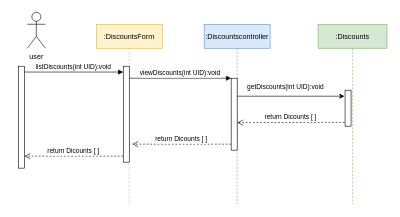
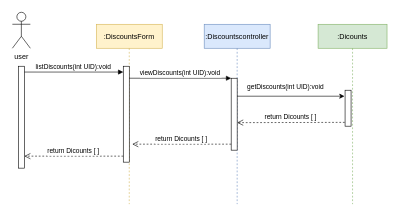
  <mxCell id="0" />
  <mxCell id="1" parent="0" />
  <mxCell id="2" value=":DiscountsForm" style="shape=umlLifeline;perimeter=lifelinePerimeter;container=1;collapsible=0;recursiveResize=0;rounded=0;shadow=0;strokeWidth=1;fillColor=#fff2cc;strokeColor=#d6b656;" parent="1" vertex="1"><mxGeometry x="160" y="40" width="110" height="300" as="geometry" /></mxCell>
  <mxCell id="3" value="" style="points=[];perimeter=orthogonalPerimeter;rounded=0;shadow=0;strokeWidth=1;" parent="2" vertex="1"><mxGeometry x="45" y="70" width="10" height="160" as="geometry" /></mxCell>
  <mxCell id="4" value="return Dicounts [ ]" style="verticalAlign=bottom;endArrow=open;dashed=1;endSize=8;exitX=-0.061;exitY=0.894;shadow=0;strokeWidth=1;exitDx=0;exitDy=0;exitPerimeter=0;" edge="1" parent="2"><mxGeometry relative="1" as="geometry"><mxPoint x="-120" y="220" as="targetPoint" /><mxPoint x="45.0" y="220" as="sourcePoint" /></mxGeometry></mxCell>
  <mxCell id="5" value=":Discountscontroller" style="shape=umlLifeline;perimeter=lifelinePerimeter;container=1;collapsible=0;recursiveResize=0;rounded=0;shadow=0;strokeWidth=1;fillColor=#dae8fc;strokeColor=#6c8ebf;" parent="1" vertex="1"><mxGeometry x="340" y="40" width="110" height="300" as="geometry" /></mxCell>
  <mxCell id="6" value="" style="points=[];perimeter=orthogonalPerimeter;rounded=0;shadow=0;strokeWidth=1;" parent="5" vertex="1"><mxGeometry x="45" y="90" width="10" height="120" as="geometry" /></mxCell>
  <mxCell id="7" value="return Dicounts [ ]" style="verticalAlign=bottom;endArrow=open;dashed=1;endSize=8;exitX=-0.061;exitY=0.894;shadow=0;strokeWidth=1;exitDx=0;exitDy=0;exitPerimeter=0;" edge="1" parent="5"><mxGeometry relative="1" as="geometry"><mxPoint x="-120" y="200" as="targetPoint" /><mxPoint x="45.0" y="200" as="sourcePoint" /></mxGeometry></mxCell>
  <mxCell id="8" value="viewDiscounts(int UID):void" style="verticalAlign=bottom;endArrow=block;entryX=0;entryY=0;shadow=0;strokeWidth=1;" parent="1" source="3" target="6" edge="1"><mxGeometry relative="1" as="geometry"><mxPoint x="275" y="120" as="sourcePoint" /></mxGeometry></mxCell>
- <mxCell id="9" value="user" style="shape=umlActor;verticalLabelPosition=bottom;verticalAlign=top;html=1;outlineConnect=0;" vertex="1" parent="1"><mxGeometry x="45" y="20" width="30" height="60" as="geometry" /></mxCell>
- <mxCell id="10" value=":Discounts" style="shape=umlLifeline;perimeter=lifelinePerimeter;container=1;collapsible=0;recursiveResize=0;rounded=0;shadow=0;strokeWidth=1;fillColor=#d5e8d4;strokeColor=#82b366;" vertex="1" parent="1"><mxGeometry x="530" y="40" width="115" height="300" as="geometry" /></mxCell>
+ <mxCell id="9" value="user" style="shape=umlActor;verticalLabelPosition=bottom;verticalAlign=top;html=1;outlineConnect=0;" vertex="1" parent="1"><mxGeometry x="20" y="20" width="30" height="60" as="geometry" /></mxCell>
+ <mxCell id="10" value=":Dicounts" style="shape=umlLifeline;perimeter=lifelinePerimeter;container=1;collapsible=0;recursiveResize=0;rounded=0;shadow=0;strokeWidth=1;fillColor=#d5e8d4;strokeColor=#82b366;" vertex="1" parent="1"><mxGeometry x="530" y="40" width="115" height="300" as="geometry" /></mxCell>
  <mxCell id="11" value="" style="points=[];perimeter=orthogonalPerimeter;rounded=0;shadow=0;strokeWidth=1;" vertex="1" parent="10"><mxGeometry x="45" y="110" width="10" height="60" as="geometry" /></mxCell>
  <mxCell id="12" style="edgeStyle=orthogonalEdgeStyle;rounded=0;orthogonalLoop=1;jettySize=auto;html=1;" edge="1" parent="1" source="6"><mxGeometry relative="1" as="geometry"><mxPoint x="574" y="160" as="targetPoint" /><Array as="points"><mxPoint x="574" y="160" /></Array></mxGeometry></mxCell>
  <mxCell id="13" value="&lt;span style=&quot;color: rgb(0, 0, 0); font-family: Helvetica; font-size: 11px; font-style: normal; font-variant-ligatures: normal; font-variant-caps: normal; font-weight: 400; letter-spacing: normal; orphans: 2; text-align: center; text-indent: 0px; text-transform: none; widows: 2; word-spacing: 0px; -webkit-text-stroke-width: 0px; background-color: rgb(255, 255, 255); text-decoration-thickness: initial; text-decoration-style: initial; text-decoration-color: initial; float: none; display: inline !important;&quot;&gt;getDiscounts(int UID):void&lt;/span&gt;" style="text;whiteSpace=wrap;html=1;" vertex="1" parent="1"><mxGeometry x="410" y="130" width="135" height="20" as="geometry" /></mxCell>
  <mxCell id="14" value="return Dicounts [ ]" style="verticalAlign=bottom;endArrow=open;dashed=1;endSize=8;exitX=-0.061;exitY=0.894;shadow=0;strokeWidth=1;entryX=0.5;entryY=0.547;entryDx=0;entryDy=0;entryPerimeter=0;exitDx=0;exitDy=0;exitPerimeter=0;" edge="1" parent="1" source="11" target="5"><mxGeometry relative="1" as="geometry"><mxPoint x="395" y="246" as="targetPoint" /><mxPoint x="230" y="246" as="sourcePoint" /></mxGeometry></mxCell>
  <mxCell id="15" value="" style="points=[];perimeter=orthogonalPerimeter;rounded=0;shadow=0;strokeWidth=1;" vertex="1" parent="1"><mxGeometry x="30" y="110" width="10" height="170" as="geometry" /></mxCell>
  <mxCell id="16" value="listDiscounts(int UID):void" style="verticalAlign=bottom;startArrow=none;endArrow=block;startSize=8;shadow=0;strokeWidth=1;strokeColor=default;rounded=0;startFill=0;exitX=1.009;exitY=0.057;exitDx=0;exitDy=0;exitPerimeter=0;" parent="1" target="3" edge="1" source="15"><mxGeometry relative="1" as="geometry"><mxPoint x="60" y="120" as="sourcePoint" /></mxGeometry></mxCell>
